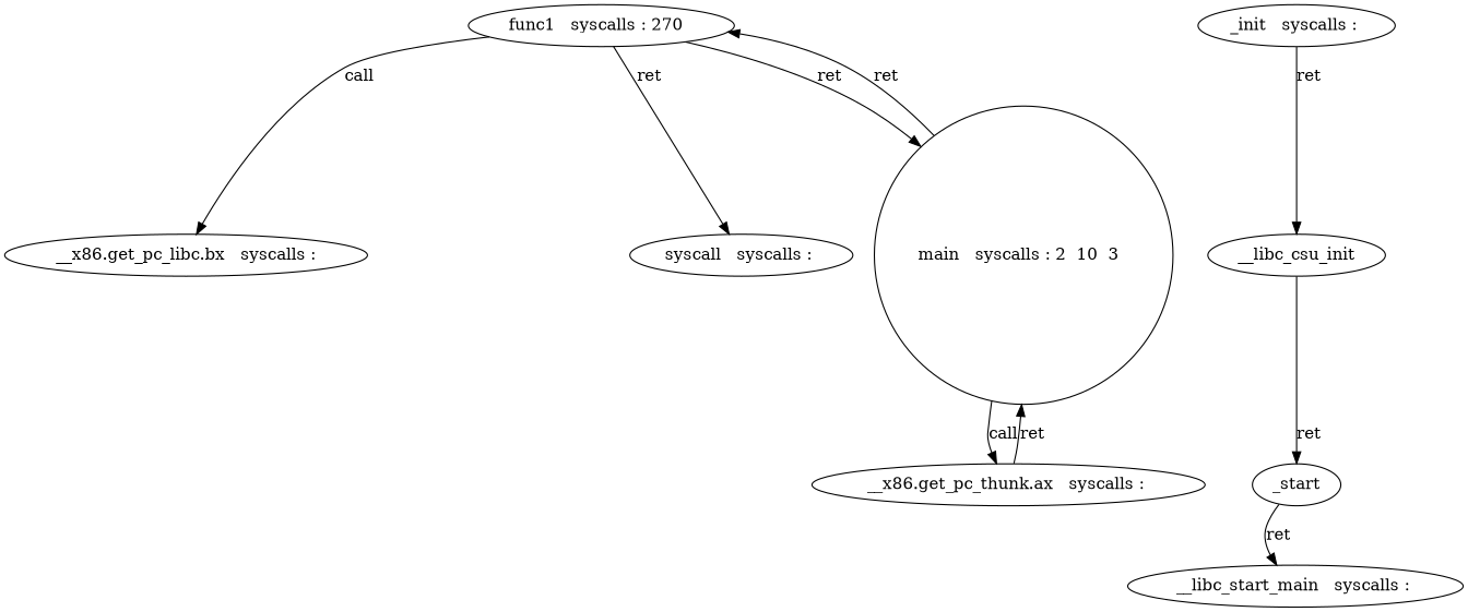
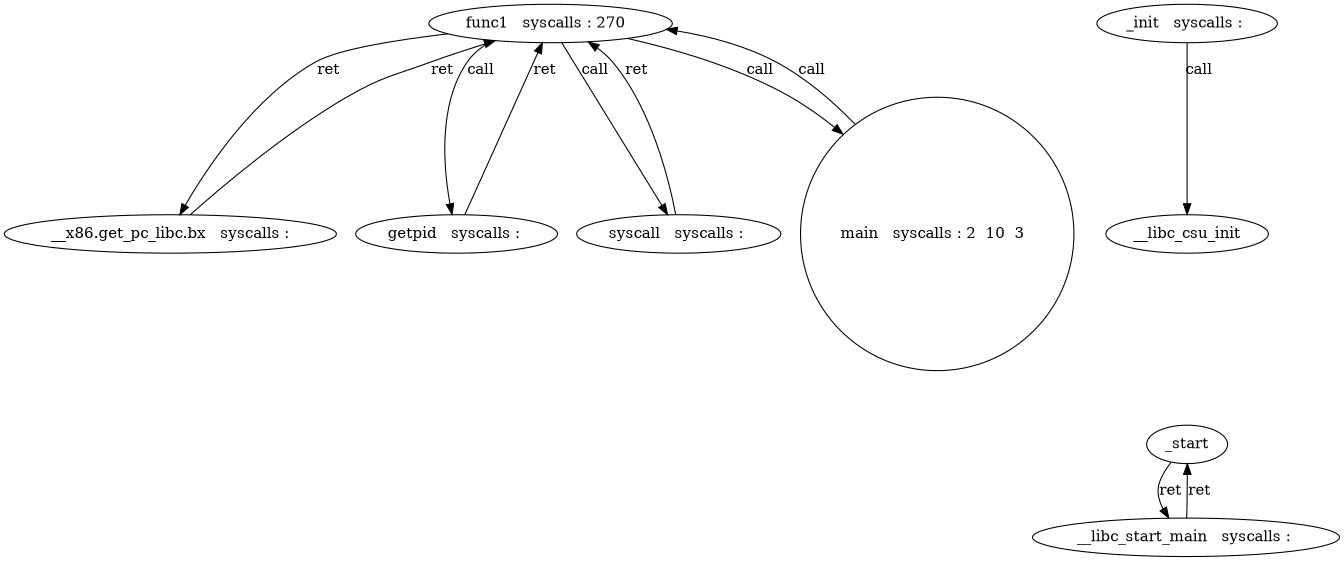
  digraph {
    node [attrs="   syscalls : "]
    n1 [attrs="   syscalls : 270  " label="func1   syscalls : 270  "]
    n2 [label="__x86.get_pc_libc.bx   syscalls :"]
+   n3 [label="getpid   syscalls : "]
    n4 [label="syscall   syscalls : "]
    n5 [attrs="   syscalls : 2  10  3  " label="main   syscalls : 2  10  3  " shape=circle]
-   n6 [label="__x86.get_pc_thunk.ax   syscalls : "]
    n7 [label="_init   syscalls : "]
    __libc_csu_init [attrs=""]
    n9 [label="__libc_start_main   syscalls : "]
    _start [attrs=""]
-   n1 -> n2 [label=call]
-   n1 -> n4 [label=ret]
-   n1 -> n5 [label=ret]
-   n5 -> n1 [label=ret]
-   n5 -> n6 [label=call]
-   n6 -> n5 [label=ret]
-   n7 -> __libc_csu_init [label=ret]
-   __libc_csu_init -> _start [label=ret]
+   n1 -> n2 [label=ret]
+   n1 -> n3 [label=call]
+   n1 -> n4 [label=call]
+   n1 -> n5 [label=call]
+   n2 -> n1 [label=ret]
+   n3 -> n1 [label=ret]
+   n4 -> n1 [label=ret]
+   n5 -> n1 [label=call]
+   n7 -> __libc_csu_init [label=call]
+   n9 -> _start [label=ret]
    _start -> n9 [label=ret]
  }
